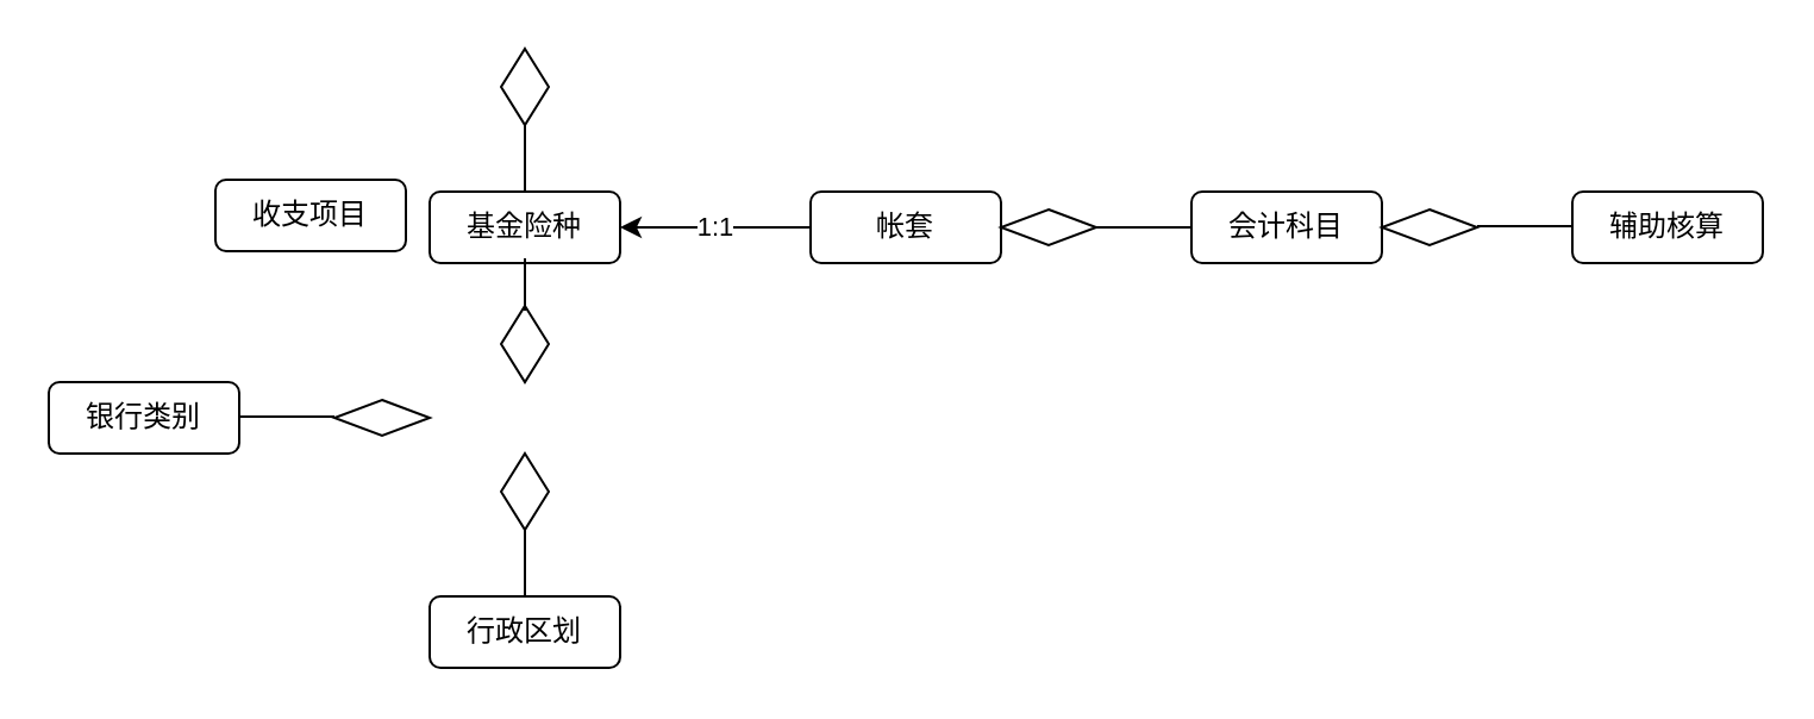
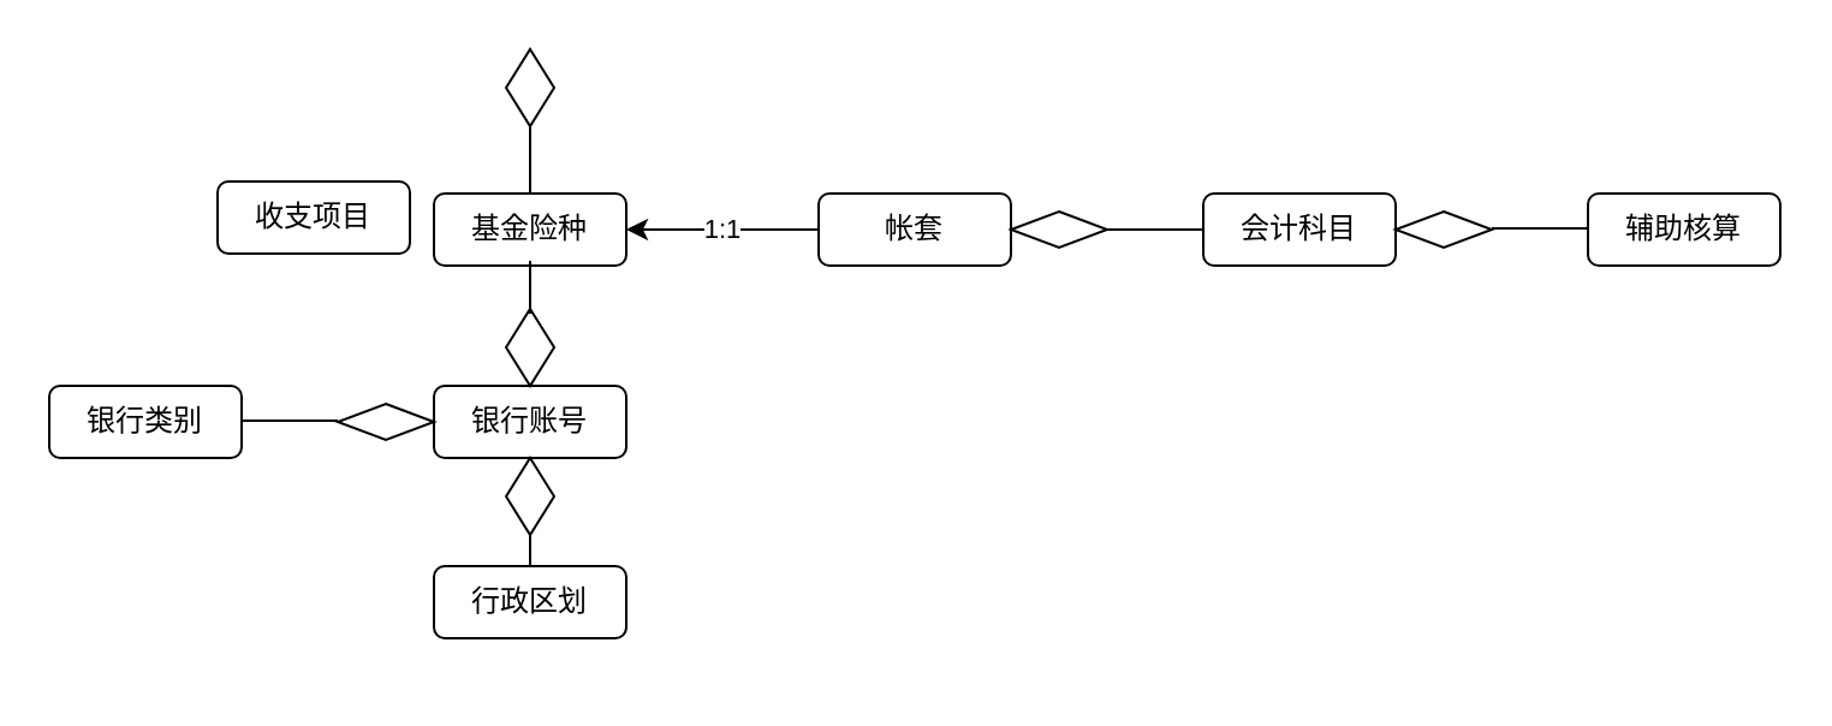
  <mxCell id="0" />
  <mxCell id="1" parent="0" />
  <mxCell id="2" value="基金险种" style="rounded=1;whiteSpace=wrap;html=1;" vertex="1" parent="1"><mxGeometry x="180" y="80" width="80" height="30" as="geometry" /></mxCell>
- <mxCell id="4" value="行政区划" style="rounded=1;whiteSpace=wrap;html=1;" vertex="1" parent="1"><mxGeometry x="180" y="250" width="80" height="30" as="geometry" /></mxCell>
+ <mxCell id="3" value="银行账号" style="rounded=1;whiteSpace=wrap;html=1;" vertex="1" parent="1"><mxGeometry x="180" y="160" width="80" height="30" as="geometry" /></mxCell>
+ <mxCell id="4" value="行政区划" style="rounded=1;whiteSpace=wrap;html=1;" vertex="1" parent="1"><mxGeometry x="180" y="235" width="80" height="30" as="geometry" /></mxCell>
  <mxCell id="5" value="银行类别" style="rounded=1;whiteSpace=wrap;html=1;" vertex="1" parent="1"><mxGeometry x="20" y="160" width="80" height="30" as="geometry" /></mxCell>
  <mxCell id="6" value="帐套" style="rounded=1;whiteSpace=wrap;html=1;" vertex="1" parent="1"><mxGeometry x="340" y="80" width="80" height="30" as="geometry" /></mxCell>
  <mxCell id="7" value="会计科目" style="rounded=1;whiteSpace=wrap;html=1;" vertex="1" parent="1"><mxGeometry x="500" y="80" width="80" height="30" as="geometry" /></mxCell>
  <mxCell id="8" value="辅助核算" style="rounded=1;whiteSpace=wrap;html=1;" vertex="1" parent="1"><mxGeometry x="660" y="80" width="80" height="30" as="geometry" /></mxCell>
  <mxCell id="9" value="收支项目" style="rounded=1;whiteSpace=wrap;html=1;" vertex="1" parent="1"><mxGeometry x="90" y="75" width="80" height="30" as="geometry" /></mxCell>
  <mxCell id="10" value="1:1" style="endArrow=none;startArrow=classic;html=1;exitX=1;exitY=0.5;exitDx=0;exitDy=0;entryX=0;entryY=0.5;entryDx=0;entryDy=0;" edge="1" parent="1" source="2" target="6"><mxGeometry width="50" height="50" relative="1" as="geometry"><mxPoint x="270" y="140" as="sourcePoint" /><mxPoint x="320" y="90" as="targetPoint" /></mxGeometry></mxCell>
  <mxCell id="11" value="" style="rhombus;whiteSpace=wrap;html=1;" vertex="1" parent="1"><mxGeometry x="420" y="87.5" width="40" height="15" as="geometry" /></mxCell>
  <mxCell id="12" value="" style="endArrow=none;html=1;exitX=1;exitY=0.5;exitDx=0;exitDy=0;entryX=0;entryY=0.5;entryDx=0;entryDy=0;" edge="1" parent="1" source="11" target="7"><mxGeometry width="50" height="50" relative="1" as="geometry"><mxPoint x="450" y="130" as="sourcePoint" /><mxPoint x="500" y="80" as="targetPoint" /></mxGeometry></mxCell>
  <mxCell id="13" value="" style="rhombus;whiteSpace=wrap;html=1;" vertex="1" parent="1"><mxGeometry x="580" y="87.5" width="40" height="15" as="geometry" /></mxCell>
  <mxCell id="14" value="" style="endArrow=none;html=1;entryX=0;entryY=0.5;entryDx=0;entryDy=0;" edge="1" parent="1"><mxGeometry width="50" height="50" relative="1" as="geometry"><mxPoint x="620" y="94.5" as="sourcePoint" /><mxPoint x="660" y="94.5" as="targetPoint" /></mxGeometry></mxCell>
  <mxCell id="15" value="" style="rhombus;whiteSpace=wrap;html=1;" vertex="1" parent="1"><mxGeometry x="140" y="167.5" width="40" height="15" as="geometry" /></mxCell>
  <mxCell id="16" value="" style="endArrow=none;html=1;exitX=1;exitY=0.5;exitDx=0;exitDy=0;entryX=0;entryY=0.5;entryDx=0;entryDy=0;" edge="1" parent="1"><mxGeometry width="50" height="50" relative="1" as="geometry"><mxPoint x="100" y="174.5" as="sourcePoint" /><mxPoint x="140" y="174.5" as="targetPoint" /></mxGeometry></mxCell>
  <mxCell id="17" value="" style="rhombus;whiteSpace=wrap;html=1;" vertex="1" parent="1"><mxGeometry x="210" y="128" width="20" height="32" as="geometry" /></mxCell>
  <mxCell id="18" value="" style="endArrow=none;html=1;" edge="1" parent="1"><mxGeometry width="50" height="50" relative="1" as="geometry"><mxPoint x="220" y="130" as="sourcePoint" /><mxPoint x="220" y="108" as="targetPoint" /></mxGeometry></mxCell>
  <mxCell id="19" value="" style="rhombus;whiteSpace=wrap;html=1;" vertex="1" parent="1"><mxGeometry x="210" y="190" width="20" height="32" as="geometry" /></mxCell>
  <mxCell id="20" value="" style="endArrow=none;html=1;exitX=0.5;exitY=0;exitDx=0;exitDy=0;" edge="1" parent="1" source="4"><mxGeometry width="50" height="50" relative="1" as="geometry"><mxPoint x="280" y="274" as="sourcePoint" /><mxPoint x="220" y="222" as="targetPoint" /></mxGeometry></mxCell>
  <mxCell id="21" value="" style="rhombus;whiteSpace=wrap;html=1;" vertex="1" parent="1"><mxGeometry x="210" y="20" width="20" height="32" as="geometry" /></mxCell>
  <mxCell id="22" value="" style="endArrow=none;html=1;exitX=0.5;exitY=0;exitDx=0;exitDy=0;entryX=0.5;entryY=1;entryDx=0;entryDy=0;" edge="1" parent="1" target="21"><mxGeometry width="50" height="50" relative="1" as="geometry"><mxPoint x="220" y="80" as="sourcePoint" /><mxPoint x="260" y="20" as="targetPoint" /></mxGeometry></mxCell>
